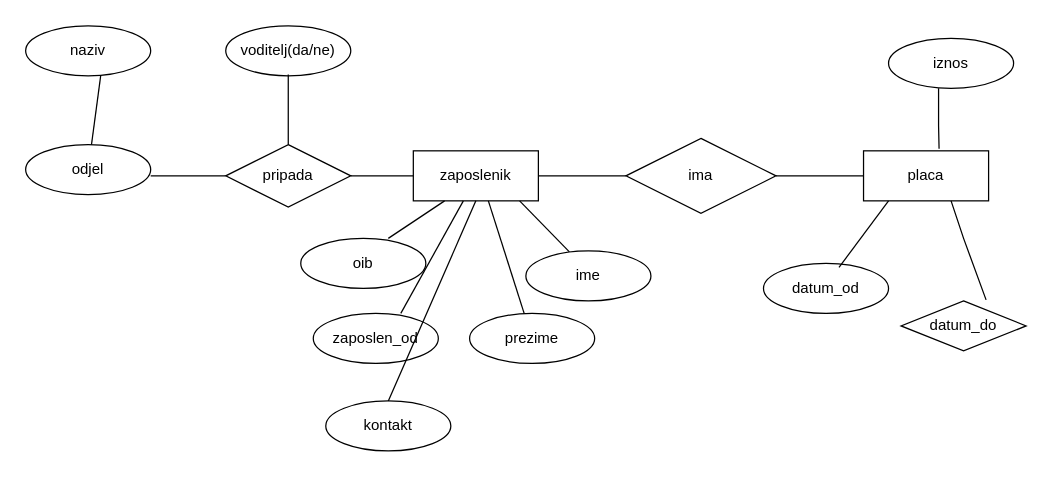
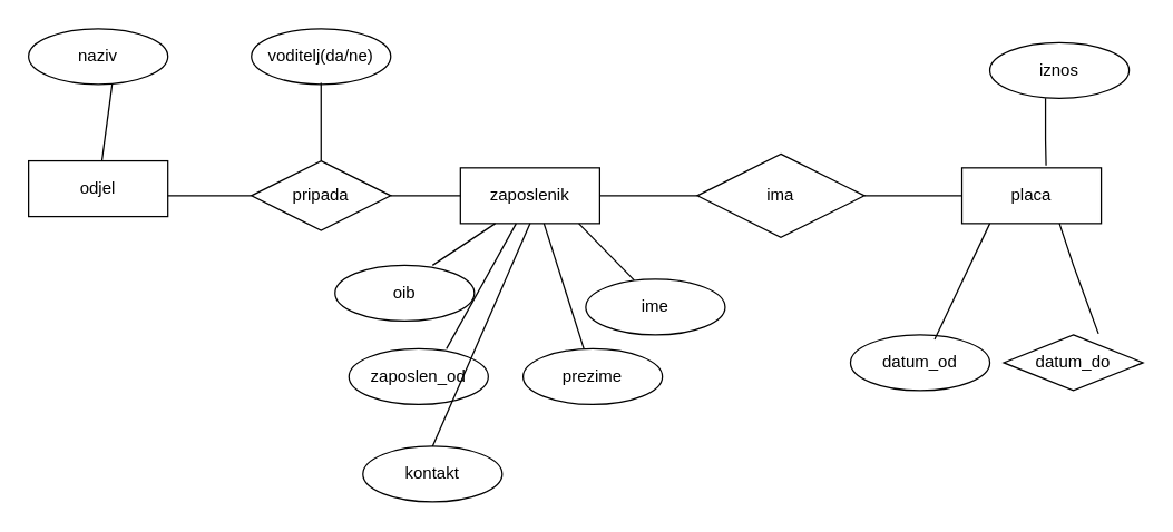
  <mxCell id="0" />
  <mxCell id="1" parent="0" />
  <mxCell id="2" value="zaposlenik" style="whiteSpace=wrap;html=1;align=center;" vertex="1" parent="1"><mxGeometry x="330" y="120" width="100" height="40" as="geometry" /></mxCell>
  <mxCell id="3" value="placa" style="whiteSpace=wrap;html=1;align=center;" vertex="1" parent="1"><mxGeometry x="690" y="120" width="100" height="40" as="geometry" /></mxCell>
- <mxCell id="4" value="odjel" style="ellipse;whiteSpace=wrap;html=1;align=center;" vertex="1" parent="1"><mxGeometry x="20" y="115" width="100" height="40" as="geometry" /></mxCell>
+ <mxCell id="4" value="odjel" style="whiteSpace=wrap;html=1;align=center;" vertex="1" parent="1"><mxGeometry x="20" y="115" width="100" height="40" as="geometry" /></mxCell>
  <mxCell id="5" value="ima" style="shape=rhombus;perimeter=rhombusPerimeter;whiteSpace=wrap;html=1;align=center;" vertex="1" parent="1"><mxGeometry x="500" y="110" width="120" height="60" as="geometry" /></mxCell>
  <mxCell id="6" style="edgeStyle=orthogonalEdgeStyle;rounded=0;orthogonalLoop=1;jettySize=auto;html=1;exitX=0.5;exitY=1;exitDx=0;exitDy=0;" edge="1" parent="1" source="5" target="5"><mxGeometry relative="1" as="geometry" /></mxCell>
  <mxCell id="7" value="pripada" style="shape=rhombus;perimeter=rhombusPerimeter;whiteSpace=wrap;html=1;align=center;" vertex="1" parent="1"><mxGeometry x="180" y="115" width="100" height="50" as="geometry" /></mxCell>
  <mxCell id="8" value="" style="endArrow=none;html=1;rounded=0;" edge="1" parent="1"><mxGeometry relative="1" as="geometry"><mxPoint x="430" y="140" as="sourcePoint" /><mxPoint x="500" y="140" as="targetPoint" /></mxGeometry></mxCell>
  <mxCell id="9" value="" style="endArrow=none;html=1;rounded=0;" edge="1" parent="1"><mxGeometry relative="1" as="geometry"><mxPoint x="620" y="140" as="sourcePoint" /><mxPoint x="690" y="140" as="targetPoint" /></mxGeometry></mxCell>
  <mxCell id="10" value="iznos" style="ellipse;whiteSpace=wrap;html=1;align=center;" vertex="1" parent="1"><mxGeometry x="710" y="30" width="100" height="40" as="geometry" /></mxCell>
- <mxCell id="11" value="datum_od" style="ellipse;whiteSpace=wrap;html=1;align=center;" vertex="1" parent="1"><mxGeometry x="610" y="210" width="100" height="40" as="geometry" /></mxCell>
+ <mxCell id="11" value="datum_od" style="ellipse;whiteSpace=wrap;html=1;align=center;" vertex="1" parent="1"><mxGeometry x="610" y="240" width="100" height="40" as="geometry" /></mxCell>
  <mxCell id="12" value="datum_do" style="rhombus;whiteSpace=wrap;html=1;align=center;" vertex="1" parent="1"><mxGeometry x="720" y="240" width="100" height="40" as="geometry" /></mxCell>
  <mxCell id="13" value="" style="endArrow=none;html=1;rounded=0;entryX=0.604;entryY=-0.04;entryDx=0;entryDy=0;entryPerimeter=0;" edge="1" parent="1" target="3"><mxGeometry relative="1" as="geometry"><mxPoint x="750" y="70" as="sourcePoint" /><mxPoint x="910" y="70" as="targetPoint" /><Array as="points"><mxPoint x="750" y="100" /></Array></mxGeometry></mxCell>
  <mxCell id="14" value="" style="endArrow=none;html=1;rounded=0;entryX=0.604;entryY=0.08;entryDx=0;entryDy=0;entryPerimeter=0;" edge="1" parent="1" target="11"><mxGeometry relative="1" as="geometry"><mxPoint x="710" y="160" as="sourcePoint" /><mxPoint x="675.789" y="207.895" as="targetPoint" /><Array as="points" /></mxGeometry></mxCell>
  <mxCell id="15" value="" style="endArrow=none;html=1;rounded=0;entryX=0.68;entryY=-0.02;entryDx=0;entryDy=0;entryPerimeter=0;" edge="1" parent="1" target="12"><mxGeometry relative="1" as="geometry"><mxPoint x="760" y="160" as="sourcePoint" /><mxPoint x="780" y="205" as="targetPoint" /><Array as="points"><mxPoint x="770" y="190" /></Array></mxGeometry></mxCell>
  <mxCell id="16" value="ime" style="ellipse;whiteSpace=wrap;html=1;align=center;" vertex="1" parent="1"><mxGeometry x="420" y="200" width="100" height="40" as="geometry" /></mxCell>
  <mxCell id="17" value="prezime" style="ellipse;whiteSpace=wrap;html=1;align=center;" vertex="1" parent="1"><mxGeometry x="375" y="250" width="100" height="40" as="geometry" /></mxCell>
  <mxCell id="18" value="zaposlen_od" style="ellipse;whiteSpace=wrap;html=1;align=center;" vertex="1" parent="1"><mxGeometry x="250" y="250" width="100" height="40" as="geometry" /></mxCell>
  <mxCell id="19" value="oib" style="ellipse;whiteSpace=wrap;html=1;align=center;" vertex="1" parent="1"><mxGeometry x="240" y="190" width="100" height="40" as="geometry" /></mxCell>
  <mxCell id="20" value="naziv" style="ellipse;whiteSpace=wrap;html=1;align=center;" vertex="1" parent="1"><mxGeometry x="20" y="20" width="100" height="40" as="geometry" /></mxCell>
  <mxCell id="21" value="voditelj(da/ne)" style="ellipse;whiteSpace=wrap;html=1;align=center;" vertex="1" parent="1"><mxGeometry x="180" y="20" width="100" height="40" as="geometry" /></mxCell>
  <mxCell id="22" value="" style="line;strokeWidth=1;rotatable=0;dashed=0;labelPosition=right;align=left;verticalAlign=middle;spacingTop=0;spacingLeft=6;points=[];portConstraint=eastwest;" vertex="1" parent="1"><mxGeometry x="280" y="135" width="50" height="10" as="geometry" /></mxCell>
  <mxCell id="23" value="" style="line;strokeWidth=1;rotatable=0;dashed=0;labelPosition=right;align=left;verticalAlign=middle;spacingTop=0;spacingLeft=6;points=[];portConstraint=eastwest;" vertex="1" parent="1"><mxGeometry x="120" y="135" width="60" height="10" as="geometry" /></mxCell>
  <mxCell id="24" value="" style="endArrow=none;html=1;rounded=0;entryX=0.5;entryY=0;entryDx=0;entryDy=0;" edge="1" parent="1" target="7"><mxGeometry relative="1" as="geometry"><mxPoint x="230" y="59" as="sourcePoint" /><mxPoint x="390" y="59" as="targetPoint" /></mxGeometry></mxCell>
  <mxCell id="25" value="" style="endArrow=none;html=1;rounded=0;" edge="1" parent="1" target="4"><mxGeometry relative="1" as="geometry"><mxPoint x="80" y="60" as="sourcePoint" /><mxPoint x="240" y="60" as="targetPoint" /></mxGeometry></mxCell>
  <mxCell id="26" value="" style="endArrow=none;html=1;rounded=0;entryX=0.25;entryY=1;entryDx=0;entryDy=0;" edge="1" parent="1" target="2"><mxGeometry relative="1" as="geometry"><mxPoint x="310" y="190" as="sourcePoint" /><mxPoint x="470" y="190" as="targetPoint" /></mxGeometry></mxCell>
  <mxCell id="27" value="" style="endArrow=none;html=1;rounded=0;" edge="1" parent="1"><mxGeometry relative="1" as="geometry"><mxPoint x="320" y="250" as="sourcePoint" /><mxPoint x="370" y="160" as="targetPoint" /></mxGeometry></mxCell>
  <mxCell id="28" value="" style="endArrow=none;html=1;rounded=0;" edge="1" parent="1" target="17"><mxGeometry relative="1" as="geometry"><mxPoint x="390" y="160" as="sourcePoint" /><mxPoint x="550" y="160" as="targetPoint" /></mxGeometry></mxCell>
  <mxCell id="29" value="" style="endArrow=none;html=1;rounded=0;entryX=0.348;entryY=0.02;entryDx=0;entryDy=0;entryPerimeter=0;" edge="1" parent="1" target="16"><mxGeometry relative="1" as="geometry"><mxPoint x="415" y="160" as="sourcePoint" /><mxPoint x="575" y="160" as="targetPoint" /></mxGeometry></mxCell>
  <mxCell id="30" value="kontakt" style="ellipse;whiteSpace=wrap;html=1;align=center;" vertex="1" parent="1"><mxGeometry x="260" y="320" width="100" height="40" as="geometry" /></mxCell>
  <mxCell id="31" value="" style="endArrow=none;html=1;rounded=0;entryX=0.5;entryY=0;entryDx=0;entryDy=0;" edge="1" parent="1" target="30"><mxGeometry relative="1" as="geometry"><mxPoint x="380" y="160" as="sourcePoint" /><mxPoint x="540" y="160" as="targetPoint" /></mxGeometry></mxCell>
